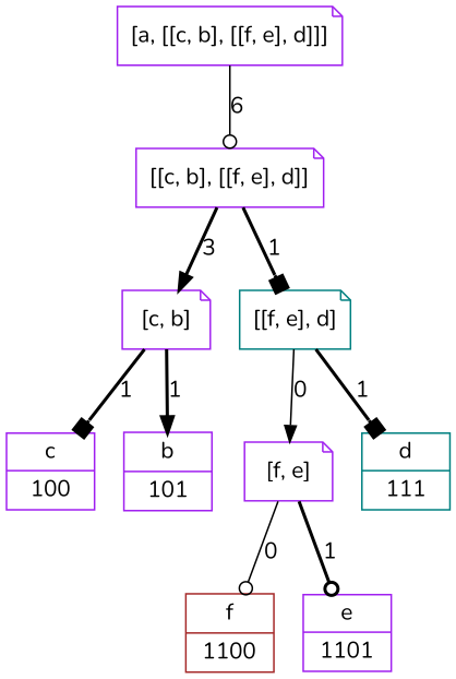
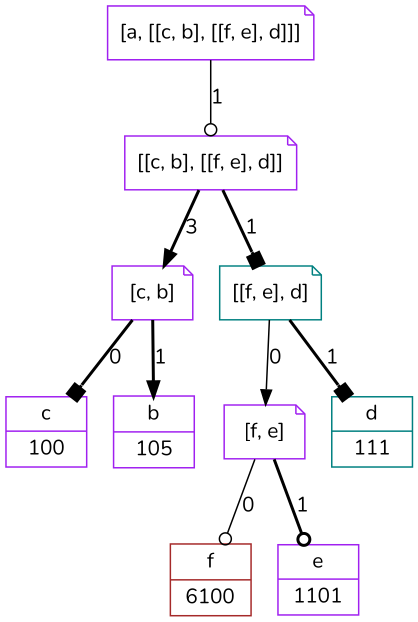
  digraph {
    fontname=Nunito
    node [color=purple fontname=Nunito shape=note]
    edge [arrowhead=odot fontname=Nunito style=bold]
    "[a, [[c, b], [[f, e], d]]]"
    "[[c, b], [[f, e], d]]"
    "[c, b]"
    "[[f, e], d]" [color=teal]
    n5 [label="{c|100}" shape=record]
-   n6 [label="{b|101}" shape=record]
+   n6 [label="{b|105}" shape=record]
    "[f, e]"
    n8 [color=teal label="{d|111}" shape=record]
-   n9 [color=brown label="{f|1100}" shape=record]
+   n9 [color=brown label="{f|6100}" shape=record]
    n10 [label="{e|1101}" shape=record]
-   "[a, [[c, b], [[f, e], d]]]" -> "[[c, b], [[f, e], d]]" [label=6 style=solid]
+   "[a, [[c, b], [[f, e], d]]]" -> "[[c, b], [[f, e], d]]" [label=1 style=solid]
    "[[c, b], [[f, e], d]]" -> "[c, b]" [arrowhead=normal label=3]
    "[[c, b], [[f, e], d]]" -> "[[f, e], d]" [arrowhead=box label=1]
-   "[c, b]" -> n5 [arrowhead=box label=1]
+   "[c, b]" -> n5 [arrowhead=box label=0]
    "[c, b]" -> n6 [arrowhead=normal label=1]
    "[[f, e], d]" -> "[f, e]" [arrowhead=normal label=0 style=solid]
    "[[f, e], d]" -> n8 [arrowhead=box label=1]
    "[f, e]" -> n9 [label=0 style=solid]
    "[f, e]" -> n10 [label=1]
  }
